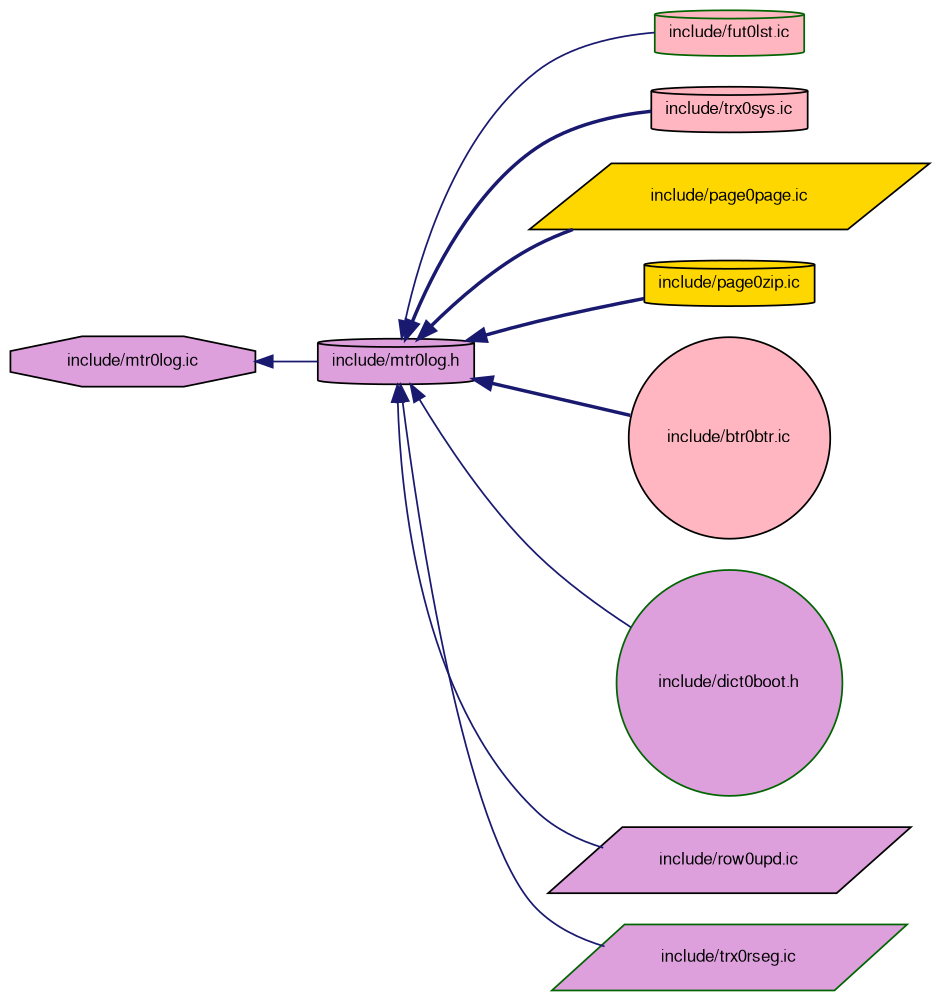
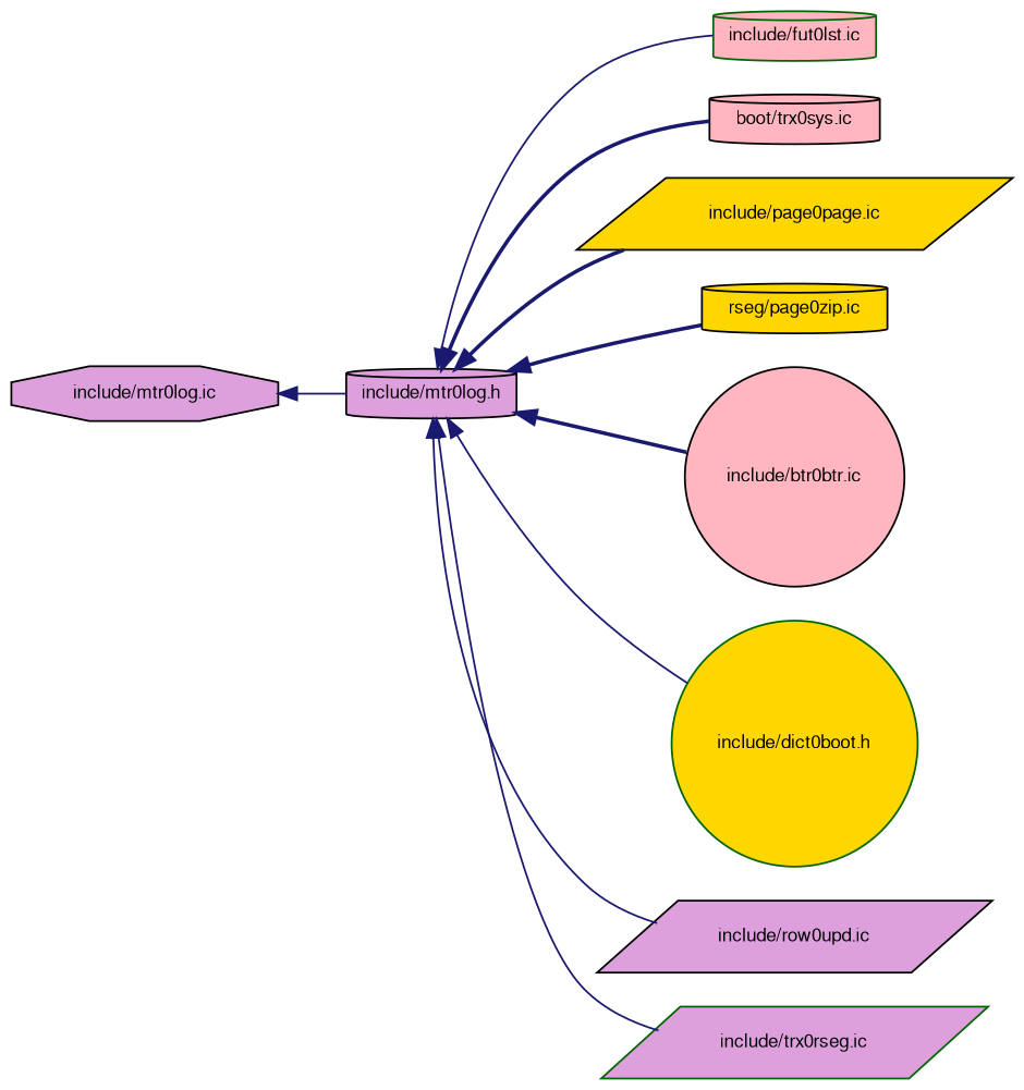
  digraph {
    rankdir=LR
    node [color=black fillcolor=plum fontname=FreeSans fontsize=10 shape=cylinder style=filled]
    edge [color=midnightblue dir=back fontname=FreeSans fontsize=10 labelfontname=FreeSans labelfontsize=10 style=solid]
    n1 [fontcolor=black height=0.2 label="include/mtr0log.ic" shape=octagon width=0.4]
    n2 [height=0.2 label="include/mtr0log.h" width=0.4]
    n3 [color=darkgreen fillcolor=lightpink height=0.2 label="include/fut0lst.ic" width=0.4]
-   n4 [fillcolor=lightpink height=0.2 label="include/trx0sys.ic" width=0.4]
+   n4 [fillcolor=lightpink height=0.2 label="boot/trx0sys.ic" width=0.4]
    n5 [fillcolor=gold height=0.2 label="include/page0page.ic" shape=parallelogram width=0.4]
-   n6 [fillcolor=gold height=0.2 label="include/page0zip.ic" width=0.4]
+   n6 [fillcolor=gold height=0.2 label="rseg/page0zip.ic" width=0.4]
    n7 [fillcolor=lightpink height=0.2 label="include/btr0btr.ic" shape=circle width=0.4]
-   n8 [color=darkgreen height=0.2 label="include/dict0boot.h" shape=circle width=0.4]
+   n8 [color=darkgreen fillcolor=gold height=0.2 label="include/dict0boot.h" shape=circle width=0.4]
    n9 [height=0.2 label="include/row0upd.ic" shape=parallelogram width=0.4]
    n10 [color=darkgreen height=0.2 label="include/trx0rseg.ic" shape=parallelogram width=0.4]
    n1 -> n2
    n2 -> n3
    n2 -> n4 [style=bold]
    n2 -> n5 [style=bold]
    n2 -> n6 [style=bold]
    n2 -> n7 [style=bold]
    n2 -> n8
    n2 -> n9
    n2 -> n10
  }
